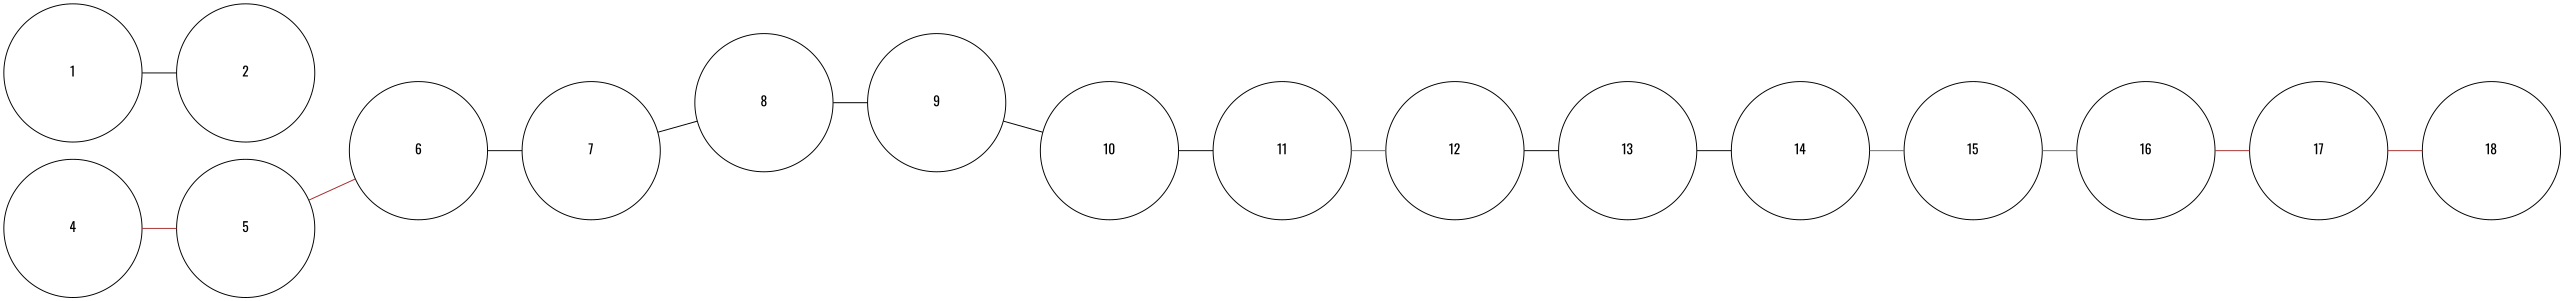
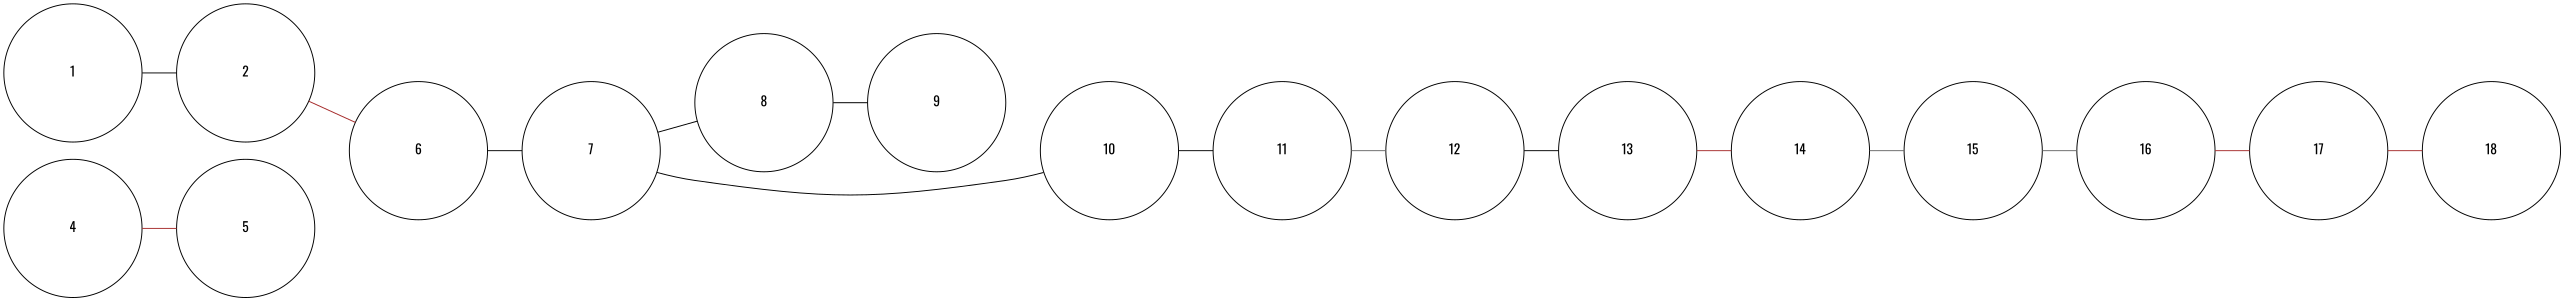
  graph {
    fontname=Oswald
    rankdir=LR
    node [fixedsize=true fontname=Oswald]
    edge [color=black fontname=Oswald]
    1 [height=2.0 width=2.0]
    2 [height=2.0 width=2.0]
    4 [height=2.0 width=2.0]
    5 [height=2.0 width=2.0]
    6 [height=2.0 width=2.0]
    7 [height=2.0 width=2.0]
    8 [height=2.0 width=2.0]
    9 [height=2.0 width=2.0]
    10 [height=2.0 width=2.0]
    11 [height=2.0 width=2.0]
    12 [height=2.0 width=2.0]
    13 [height=2.0 width=2.0]
    14 [height=2.0 width=2.0]
    15 [height=2.0 width=2.0]
    16 [height=2.0 width=2.0]
    17 [height=2.0 width=2.0]
    18 [height=2.0 width=2.0]
    1 -- 2
    4 -- 5 [color=brown]
-   5 -- 6 [color=brown]
+   2 -- 6 [color=brown]
    6 -- 7
    7 -- 8
    8 -- 9
-   9 -- 10
+   7 -- 10
    10 -- 11
    11 -- 12 [color=gray40]
    12 -- 13
-   13 -- 14
+   13 -- 14 [color=brown]
    14 -- 15 [color=gray40]
    15 -- 16 [color=gray40]
    16 -- 17 [color=brown]
    17 -- 18 [color=brown]
  }
